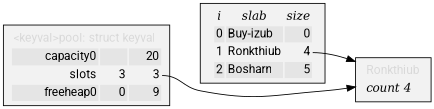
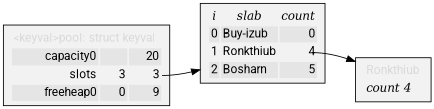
  digraph {
    fontface=modern
    fontname=Roboto
    rankdir=LR
    node [fillcolor=Gray95 fontname=Roboto shape=box style=filled]
    edge [fontname=Roboto]
    n1 [label=< <TABLE BORDER="0"> 	<TR><TD COLSPAN="3" ALIGN="LEFT"><FONT COLOR="Gray85">&lt;keyval&gt;pool: struct keyval</FONT></TD></TR> 	<TR> 		<TD BORDER="0" ALIGN="RIGHT" BGCOLOR="Gray90">capacity0</TD> 		<TD BORDER="0" BGCOLOR="Gray90">&#8205;</TD> 		<TD BORDER="0" ALIGN="RIGHT" BGCOLOR="Gray90">20</TD> 	</TR> 	<TR> 		<TD BORDER="0" ALIGN="RIGHT">slots</TD> 		<TD BORDER="0" ALIGN="RIGHT">3</TD> 		<TD PORT="slots" BORDER="0" ALIGN="RIGHT">3</TD> 	</TR> 	<TR> 		<TD BORDER="0" ALIGN="RIGHT" BGCOLOR="Gray90">freeheap0</TD> 		<TD BORDER="0" ALIGN="RIGHT" BGCOLOR="Gray90">0</TD> 		<TD PORT="free" BORDER="0" ALIGN="RIGHT" BGCOLOR="Gray90">9</TD> 	</TR> </TABLE>>]
-   n2 [label=< <TABLE BORDER="0"> 	<TR> 		<TD BORDER="0"><FONT FACE="Times-Italic">i</FONT></TD> 		<TD BORDER="0"><FONT FACE="Times-Italic">slab</FONT></TD> 		<TD BORDER="0"><FONT FACE="Times-Italic">size</FONT></TD> 	</TR> 	<TR> 		<TD ALIGN="RIGHT" BGCOLOR="Gray90">0</TD> 		<TD ALIGN="LEFT" BGCOLOR="Gray90">Buy-izub</TD> 		<TD PORT="0" ALIGN="RIGHT" BGCOLOR="Gray90">0</TD> 	</TR> 	<TR> 		<TD ALIGN="RIGHT">1</TD> 		<TD ALIGN="LEFT">Ronkthiub</TD> 		<TD PORT="1" ALIGN="RIGHT">4</TD> 	</TR> 	<TR> 		<TD ALIGN="RIGHT" BGCOLOR="Gray90">2</TD> 		<TD ALIGN="LEFT" BGCOLOR="Gray90">Bosharn</TD> 		<TD PORT="2" ALIGN="RIGHT" BGCOLOR="Gray90">5</TD> 	</TR> </TABLE>>]
+   n2 [label=< <TABLE BORDER="0"> 	<TR> 		<TD BORDER="0"><FONT FACE="Times-Italic">i</FONT></TD> 		<TD BORDER="0"><FONT FACE="Times-Italic">slab</FONT></TD> 		<TD BORDER="0"><FONT FACE="Times-Italic">count</FONT></TD> 	</TR> 	<TR> 		<TD ALIGN="RIGHT" BGCOLOR="Gray90">0</TD> 		<TD ALIGN="LEFT" BGCOLOR="Gray90">Buy-izub</TD> 		<TD PORT="0" ALIGN="RIGHT" BGCOLOR="Gray90">0</TD> 	</TR> 	<TR> 		<TD ALIGN="RIGHT">1</TD> 		<TD ALIGN="LEFT">Ronkthiub</TD> 		<TD PORT="1" ALIGN="RIGHT">4</TD> 	</TR> 	<TR> 		<TD ALIGN="RIGHT" BGCOLOR="Gray90">2</TD> 		<TD ALIGN="LEFT" BGCOLOR="Gray90">Bosharn</TD> 		<TD PORT="2" ALIGN="RIGHT" BGCOLOR="Gray90">5</TD> 	</TR> </TABLE>>]
    n3 [label=< <TABLE BORDER="0"> 	<TR><TD COLSPAN="2" ALIGN="LEFT"><FONT COLOR="Gray85">Ronkthiub</FONT></TD></TR> 	<TR><TD COLSPAN="2" ALIGN="LEFT"><FONT FACE="Times-Italic">count 4</FONT></TD></TR> </TABLE>>]
-   n1 -> n3 [tailport=slots]
+   n1 -> n2 [tailport=slots]
    n2 -> n3 [tailport=1]
  }
